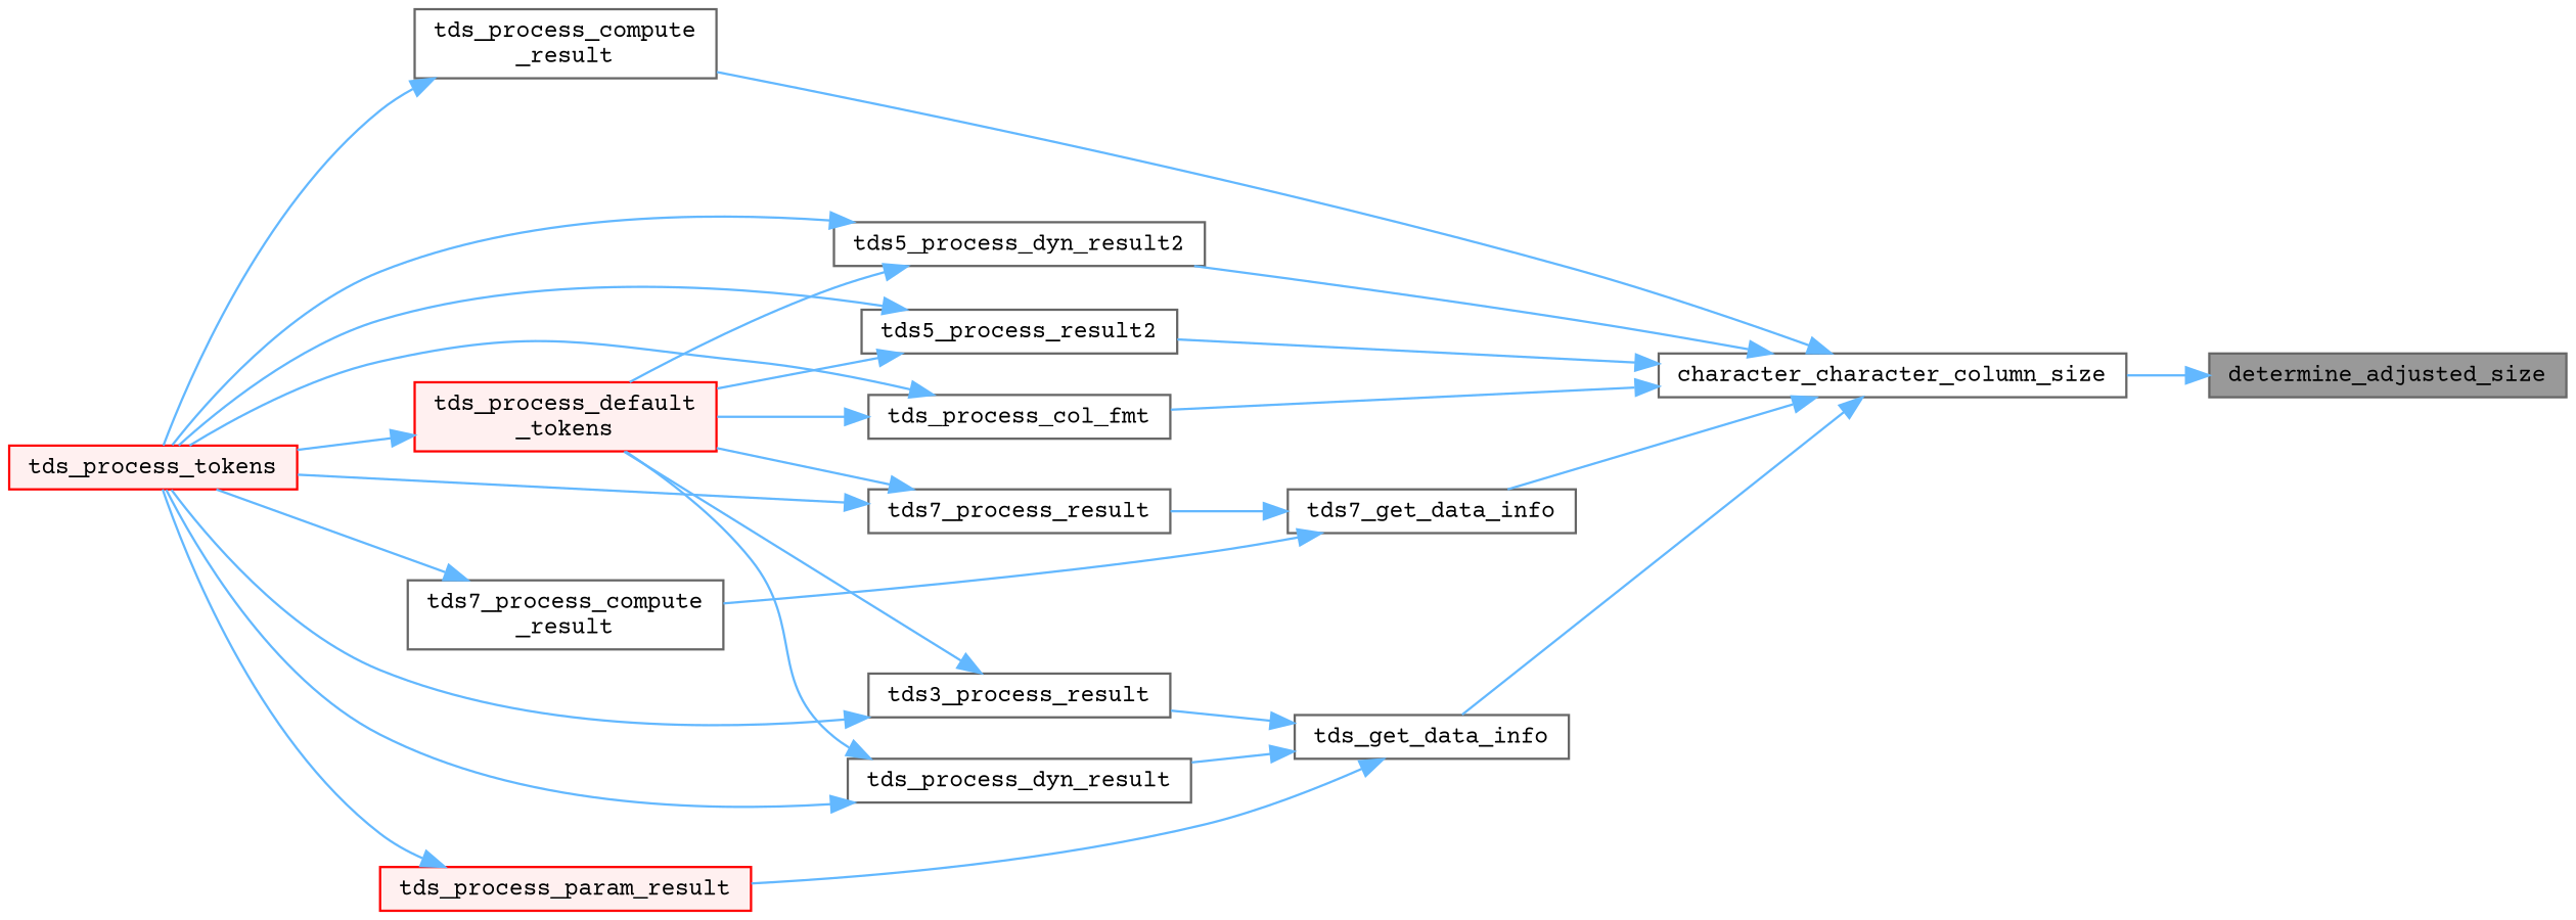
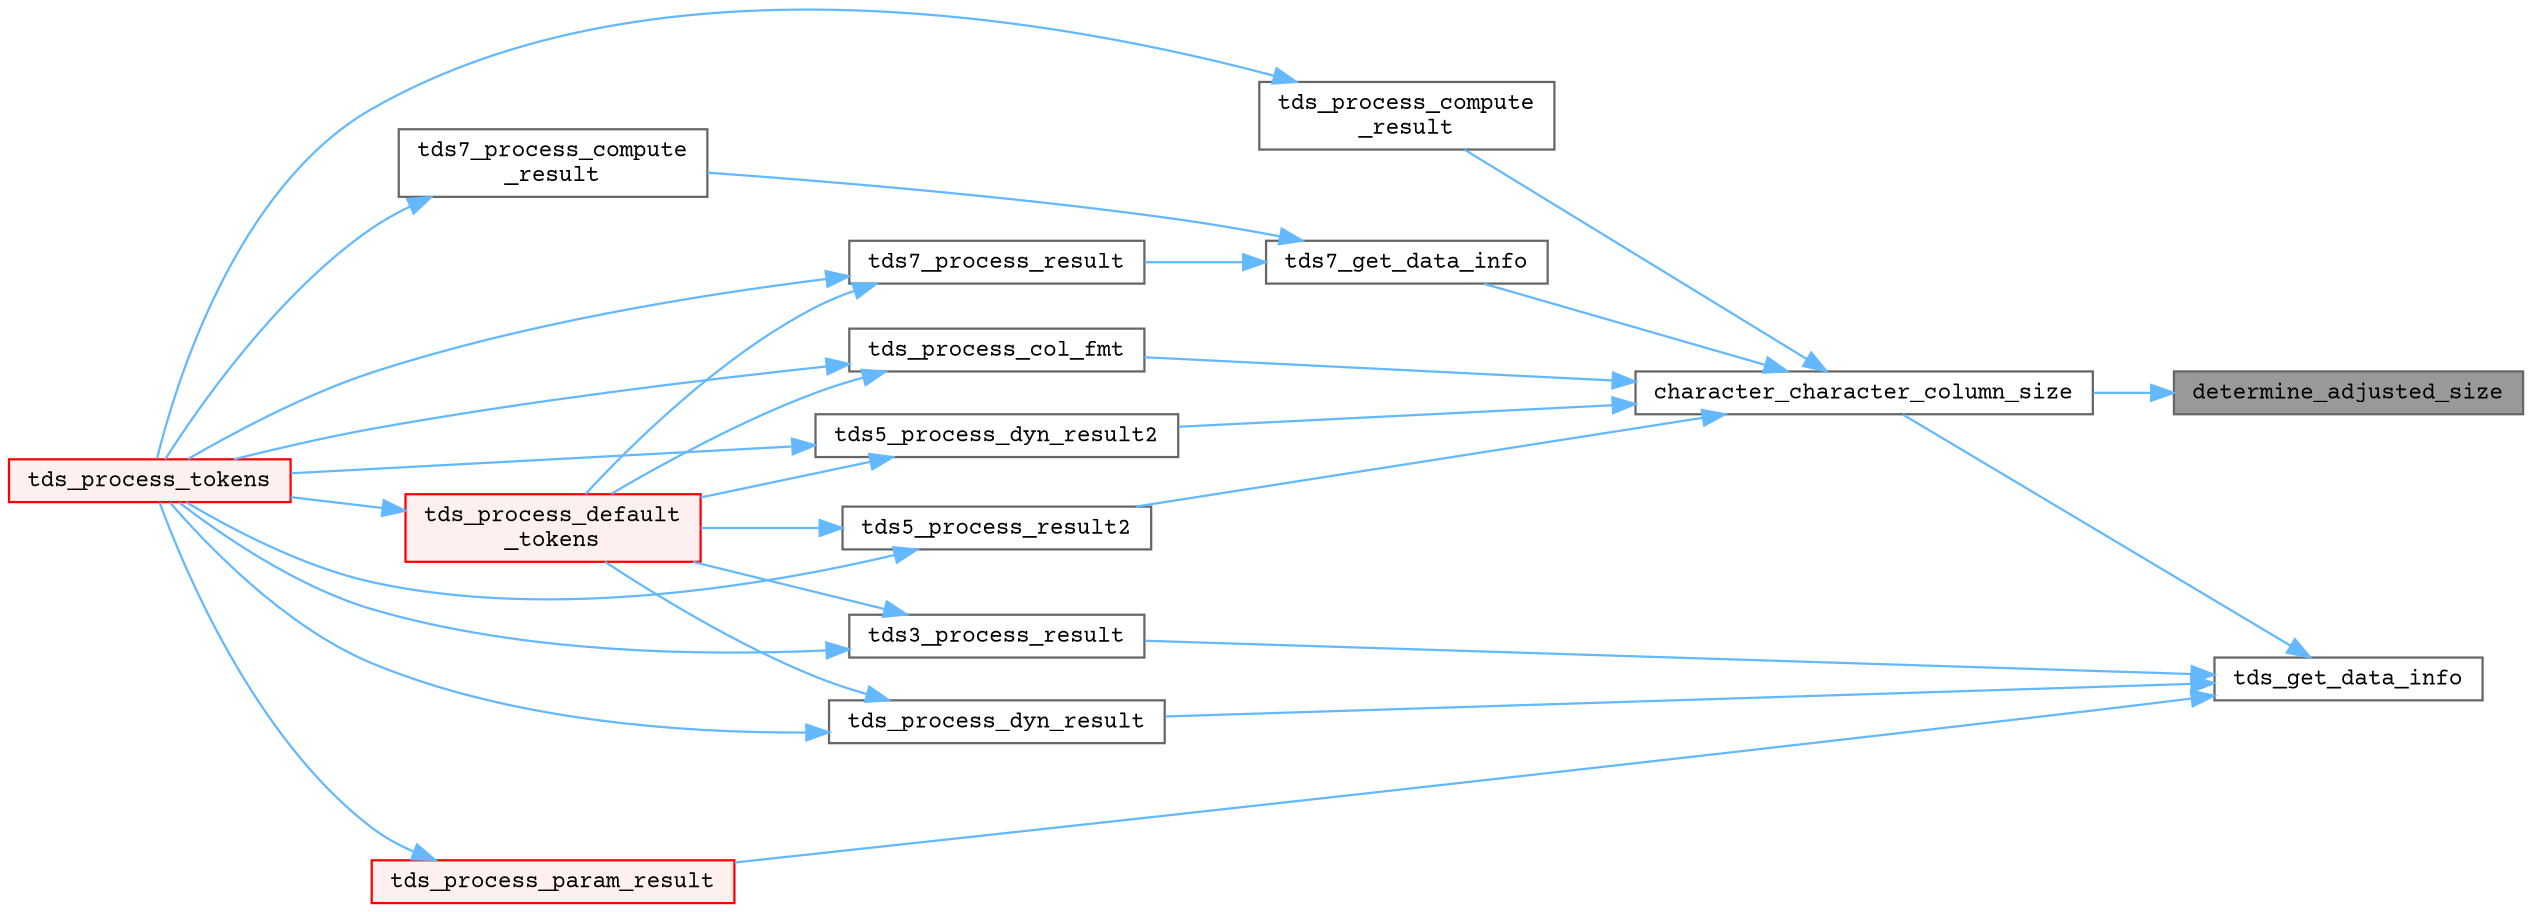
  digraph {
    fontname="Courier Prime"
    rankdir=RL
    node [color=grey40 fillcolor=white fontname="Courier Prime" fontsize=10 shape=box style=filled]
    edge [color=steelblue1 dir=back fontname="Courier Prime" fontsize=10 labelfontname=Helvetica labelfontsize=10 style=solid]
    n1 [color=gray40 fillcolor=grey60 fontcolor=black height=0.2 label=determine_adjusted_size width=0.4]
    n2 [height=0.2 label=character_character_column_size width=0.4]
    n3 [height=0.2 label=tds5_process_dyn_result2 width=0.4]
    n4 [height=0.2 label=tds5_process_result2 width=0.4]
    n5 [height=0.2 label=tds7_get_data_info width=0.4]
    n6 [height=0.2 label=tds_get_data_info width=0.4]
    n7 [height=0.2 label=tds_process_col_fmt width=0.4]
    n8 [height=0.2 label="tds_process_compute\l_result" width=0.4]
    n9 [color=red fillcolor="#FFF0F0" height=0.2 label="tds_process_default\l_tokens" width=0.4]
    n10 [color=red fillcolor="#FFF0F0" height=0.2 label=tds_process_tokens width=0.4]
    n11 [height=0.2 label="tds7_process_compute\l_result" width=0.4]
    n12 [height=0.2 label=tds7_process_result width=0.4]
    n13 [height=0.2 label=tds3_process_result width=0.4]
    n14 [height=0.2 label=tds_process_dyn_result width=0.4]
    n15 [color=red fillcolor="#FFF0F0" height=0.2 label=tds_process_param_result width=0.4]
    n1 -> n2
    n2 -> n3
    n2 -> n4
    n2 -> n5
-   n2 -> n6
+   n6 -> n2
    n2 -> n7
    n2 -> n8
    n3 -> n9
    n3 -> n10
    n4 -> n9
    n4 -> n10
    n5 -> n11
    n5 -> n12
    n6 -> n13
    n6 -> n14
    n6 -> n15
    n7 -> n9
    n7 -> n10
    n8 -> n10
    n9 -> n10
    n11 -> n10
    n12 -> n9
    n12 -> n10
    n13 -> n9
    n13 -> n10
    n14 -> n9
    n14 -> n10
    n15 -> n10
  }
